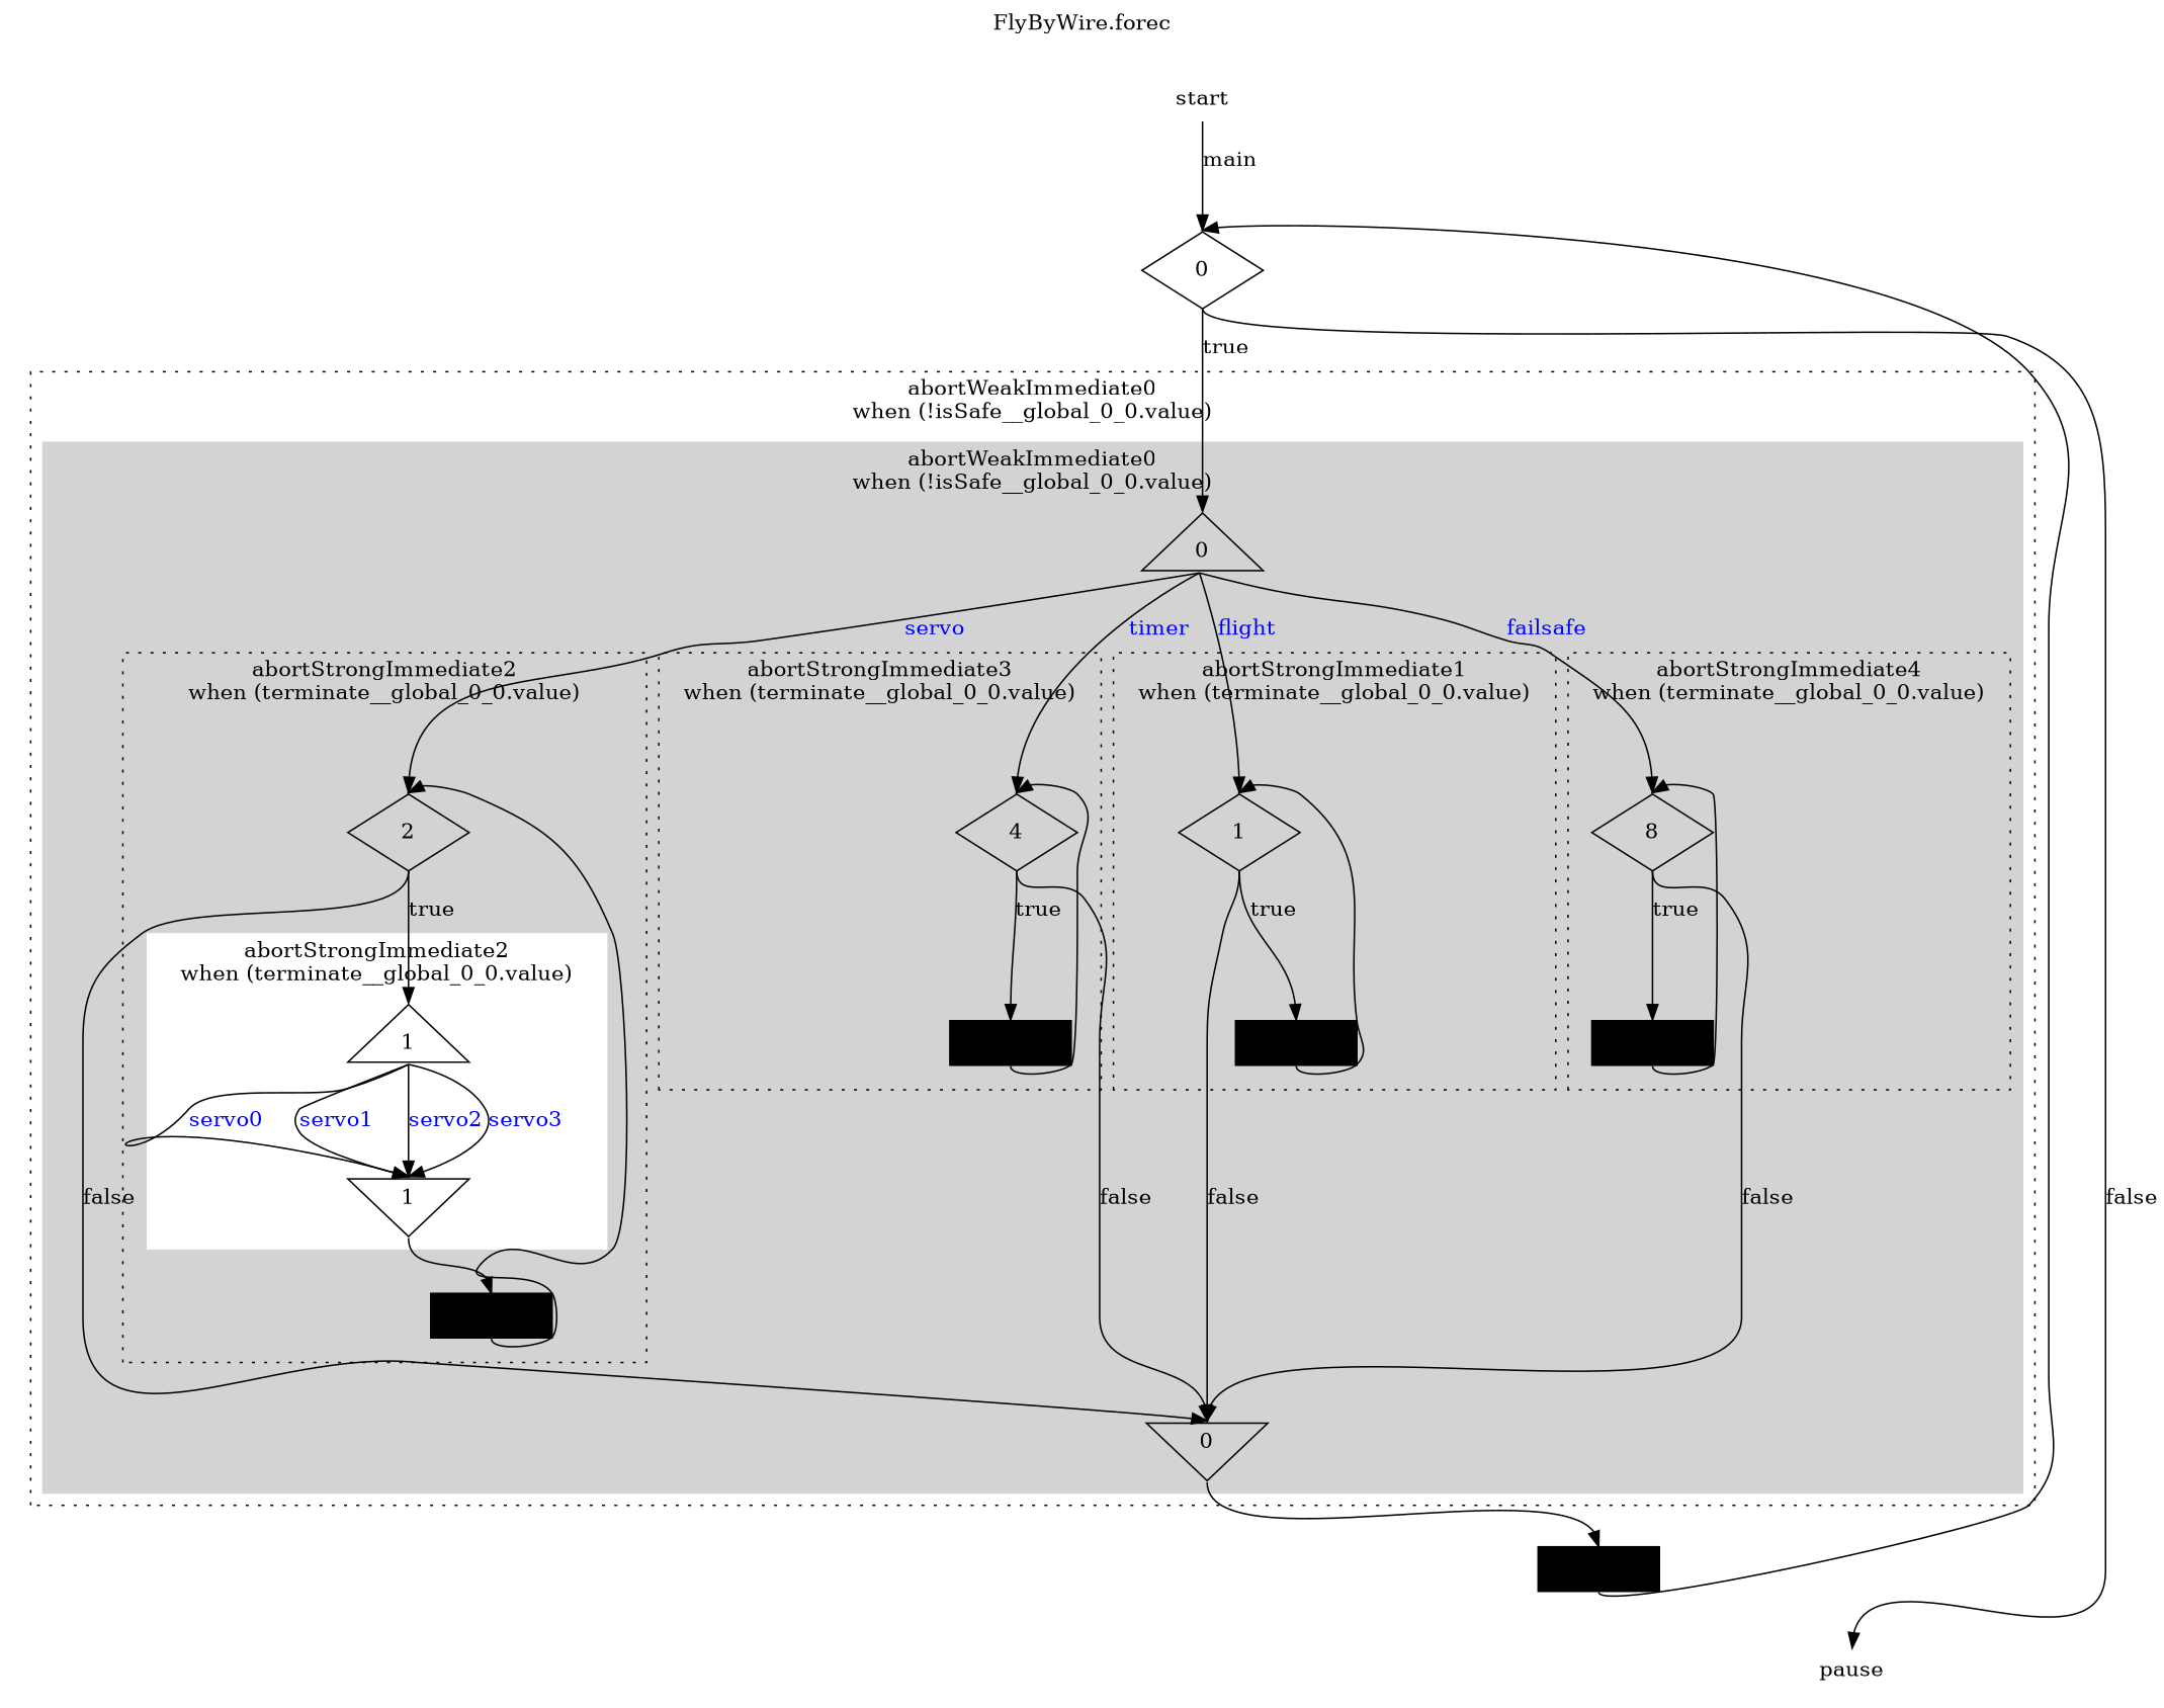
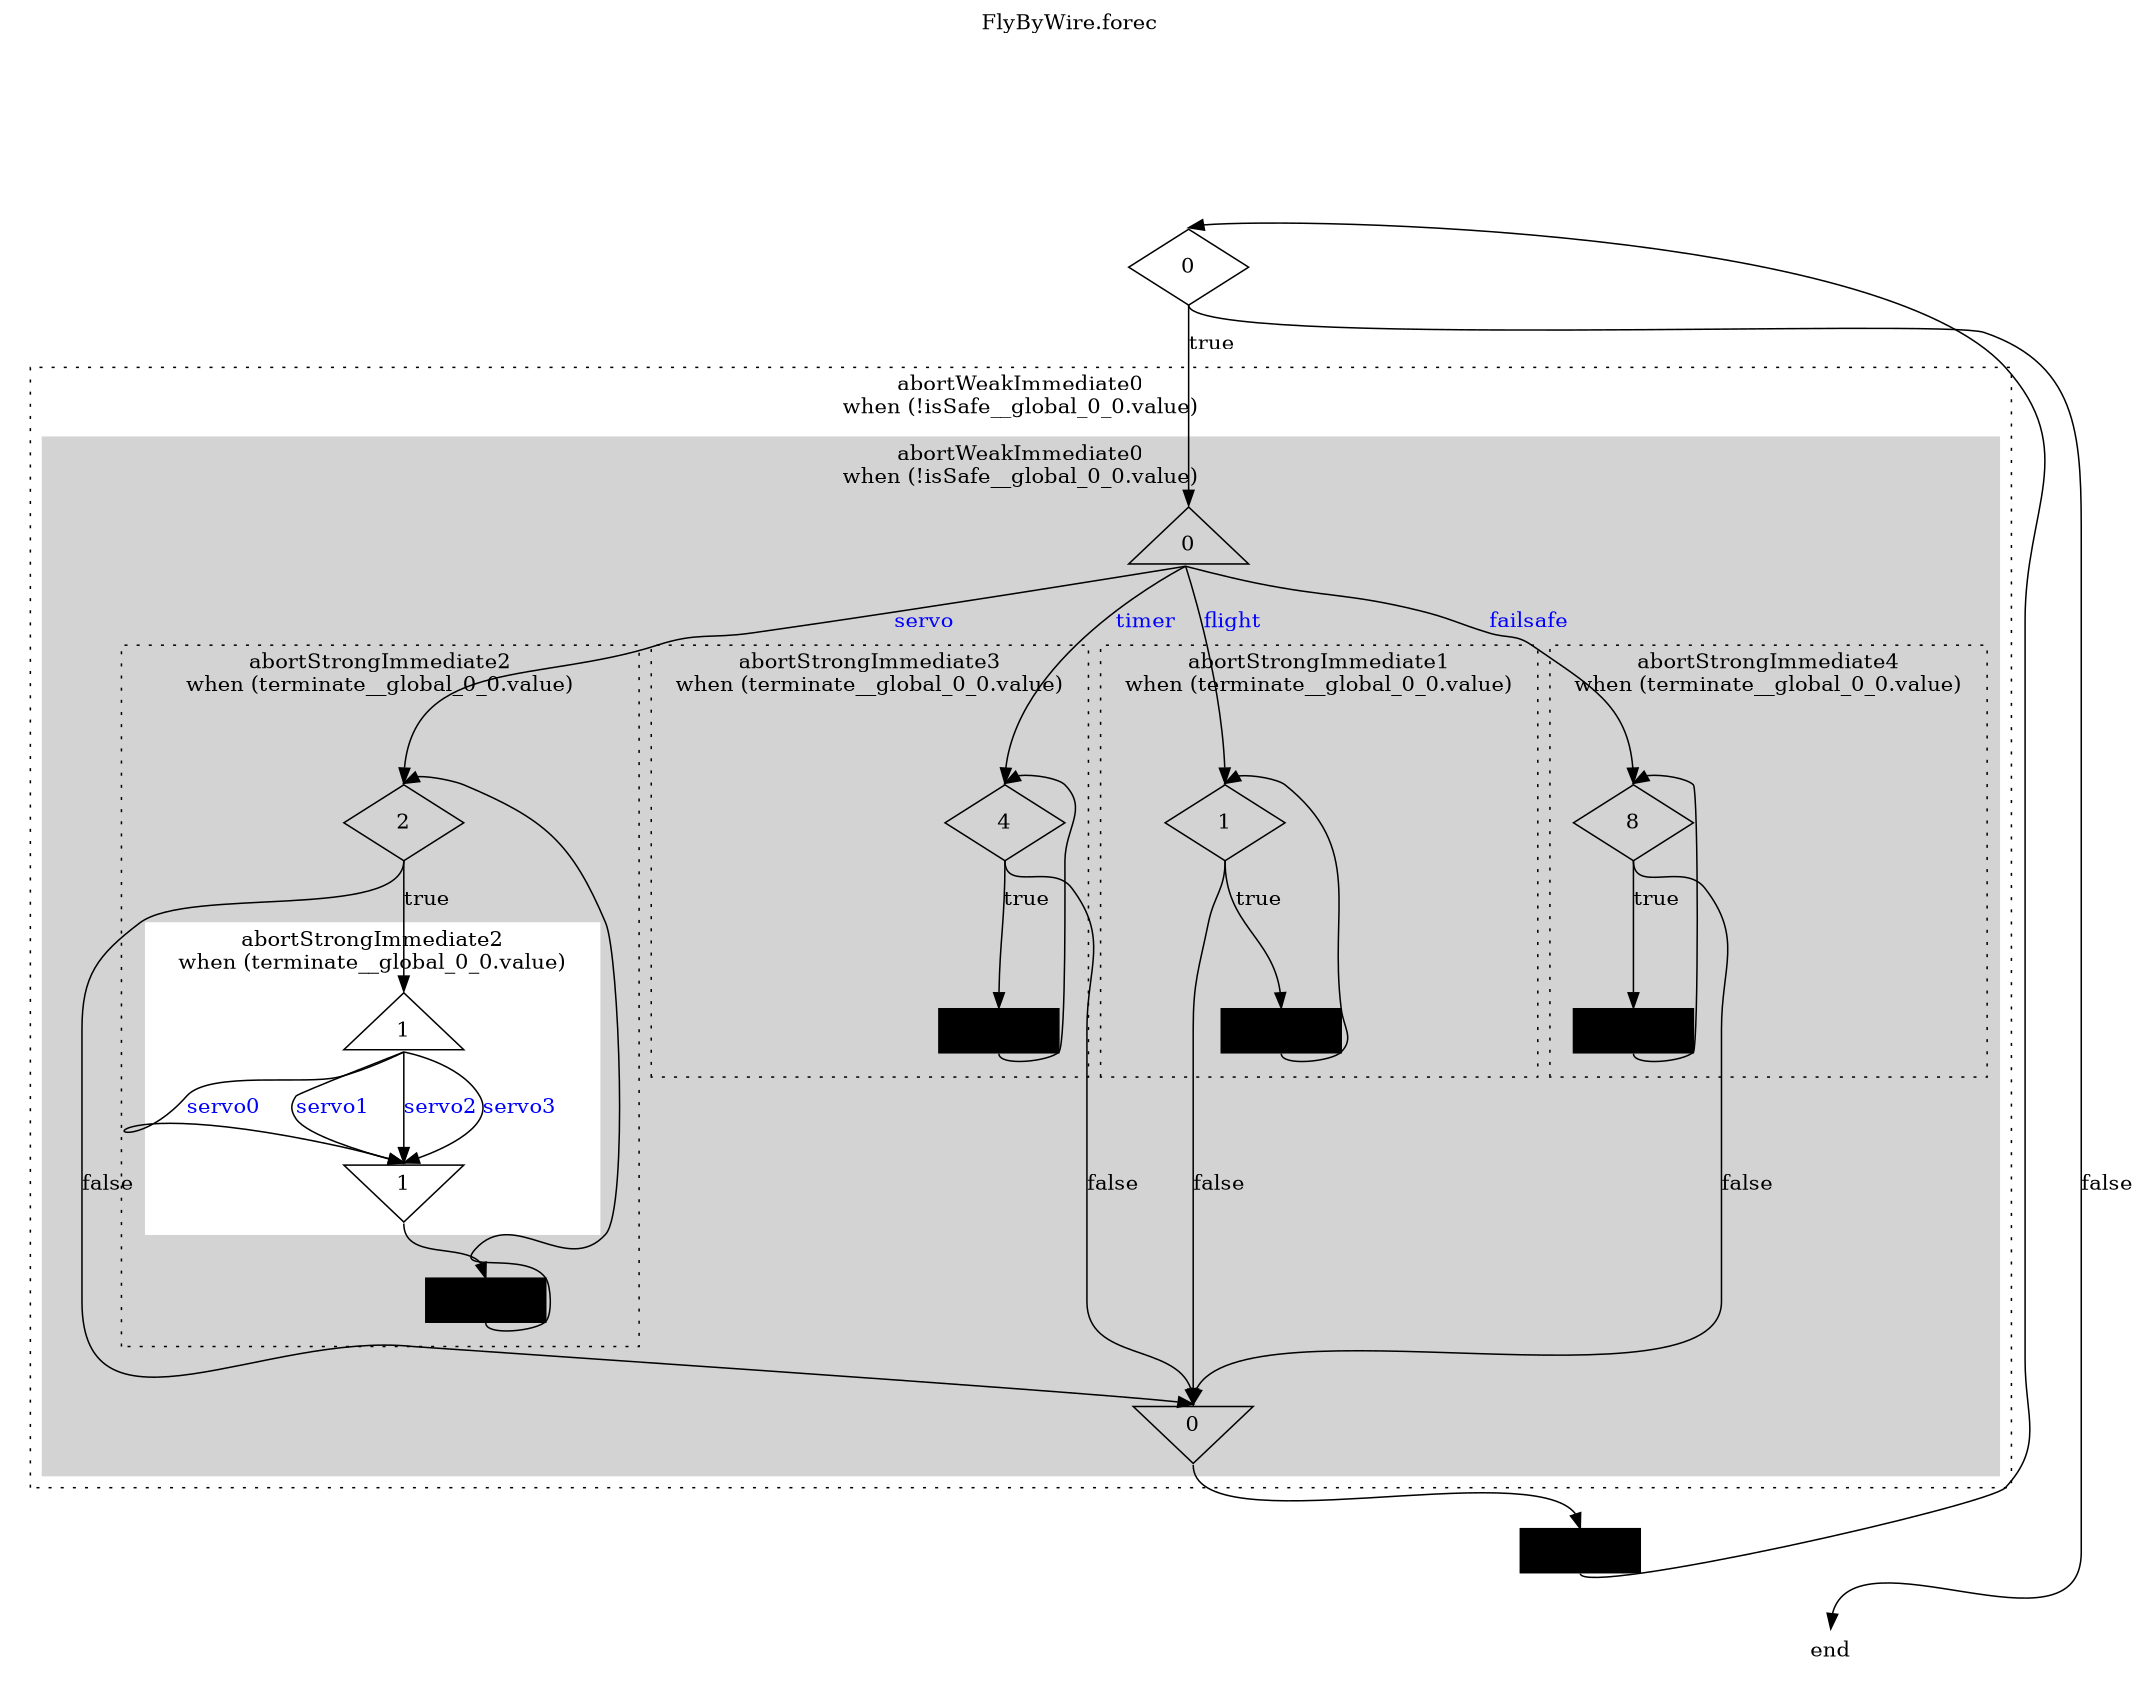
  digraph {
    label="FlyByWire.forec"
    labeljust=c
    labelloc=t
    ordering=out
    node [fixedsize=true shape=diamond]
    edge [headport=n tailport=s]
-   start [height=0.4 shape=plaintext width=1.1]
    n2 [height=0.7 label=0 width=1.1]
    pause0_19 [fillcolor=black height=0.4 shape=box style=filled width=1.1]
-   end [height=0.4 shape=plaintext width=1.1 label=pause]
+   end [height=0.4 shape=plaintext width=1.1]
    n5 [height=0.7 label=0 shape=triangle width=1.1]
    n6 [height=0.7 label=2 width=1.1]
    n7 [height=0.7 label=4 width=1.1]
    n8 [height=0.7 label=1 width=1.1]
    n9 [height=0.7 label=8 width=1.1]
    n10 [height=0.7 label=0 shape=invtriangle width=1.1]
    pause2_1 [fillcolor=black height=0.4 shape=box style=filled width=1.1]
    pause3_5 [fillcolor=black height=0.4 shape=box style=filled width=1.1]
    pause1_9 [fillcolor=black height=0.4 shape=box style=filled width=1.1]
    pause4_13 [fillcolor=black height=0.4 shape=box style=filled width=1.1]
    n15 [height=0.7 label=1 shape=triangle width=1.1]
    n16 [height=0.7 label=1 shape=invtriangle width=1.1]
    subgraph sub_1 {
-     start
      n2
      pause0_19
      end
    }
    subgraph cluster_2 {
      style=invis
      n2
      pause0_19
      subgraph cluster_3 {
        color=black
        label="abortWeakImmediate0\nwhen (!isSafe__global_0_0.value)"
        style=dotted
        subgraph sub_4 {
          color=black
          label="abortWeakImmediate0\nwhen (!isSafe__global_0_0.value)"
          style=dotted
          n5
          n6
          n7
          n8
          n9
          n10
          pause2_1
          pause3_5
          pause1_9
          pause4_13
        }
        subgraph cluster_5 {
          color=lightgrey
          label="abortWeakImmediate0\nwhen (!isSafe__global_0_0.value)"
          style=filled
          n5
          n10
          subgraph cluster_6 {
            color=black
            label="abortStrongImmediate2\nwhen (terminate__global_0_0.value)"
            style=dotted
            subgraph cluster_7 {
              color=black
              label="abortStrongImmediate2\nwhen (terminate__global_0_0.value)"
              style=invis
              n6
              pause2_1
              subgraph sub_8 {
                color=black
                label="abortStrongImmediate2\nwhen (terminate__global_0_0.value)"
                style=invis
              }
              subgraph cluster_9 {
                color=white
                label="abortStrongImmediate2\nwhen (terminate__global_0_0.value)"
                style=filled
                n15
                n16
              }
            }
          }
          subgraph cluster_10 {
            color=black
            label="abortStrongImmediate3\nwhen (terminate__global_0_0.value)"
            style=dotted
            subgraph cluster_11 {
              color=black
              label="abortStrongImmediate3\nwhen (terminate__global_0_0.value)"
              style=invis
              n7
              pause3_5
            }
          }
          subgraph cluster_12 {
            color=black
            label="abortStrongImmediate1\nwhen (terminate__global_0_0.value)"
            style=dotted
            subgraph cluster_13 {
              color=black
              label="abortStrongImmediate1\nwhen (terminate__global_0_0.value)"
              style=invis
              n8
              pause1_9
            }
          }
          subgraph cluster_14 {
            color=black
            label="abortStrongImmediate4\nwhen (terminate__global_0_0.value)"
            style=dotted
            subgraph cluster_15 {
              color=black
              label="abortStrongImmediate4\nwhen (terminate__global_0_0.value)"
              style=invis
              n9
              pause4_13
            }
          }
        }
      }
    }
-   start -> n2 [style=invis]
-   start -> n2 [label=main weight=2]
    n2 -> end [label=false]
    n2 -> n5 [label=true weight=2]
    pause0_19 -> n2 [constraint=false]
    pause0_19 -> end [style=invis]
    n5 -> n6 [style=invis]
    n5 -> n6 [fontcolor=blue label=servo sametail=0]
    n5 -> n7 [style=invis]
    n5 -> n7 [fontcolor=blue label=timer sametail=0]
    n5 -> n8 [style=invis]
    n5 -> n8 [fontcolor=blue label=flight sametail=0]
    n5 -> n9 [style=invis]
    n5 -> n9 [fontcolor=blue label=failsafe sametail=0]
    n6 -> n10 [label=false]
    n6 -> n15 [label=true weight=2]
    n7 -> n10 [label=false]
    n7 -> pause3_5 [label=true weight=2]
    n8 -> n10 [label=false]
    n8 -> pause1_9 [label=true weight=2]
    n9 -> n10 [label=false]
    n9 -> pause4_13 [label=true weight=2]
    n10 -> pause0_19
    pause2_1 -> n6 [constraint=false]
    pause2_1 -> n10 [style=invis]
    pause3_5 -> n7 [constraint=false]
    pause3_5 -> n10 [style=invis]
    pause1_9 -> n8 [constraint=false]
    pause1_9 -> n10 [style=invis]
    pause4_13 -> n9 [constraint=false]
    pause4_13 -> n10 [style=invis]
    n15 -> n16 [fontcolor=blue label=servo0 samehead=0 sametail=0]
    n15 -> n16 [fontcolor=blue label=servo1 samehead=0 sametail=0]
    n15 -> n16 [fontcolor=blue label=servo2 samehead=0 sametail=0]
    n15 -> n16 [fontcolor=blue label=servo3 samehead=0 sametail=0]
    n16 -> pause2_1
  }
